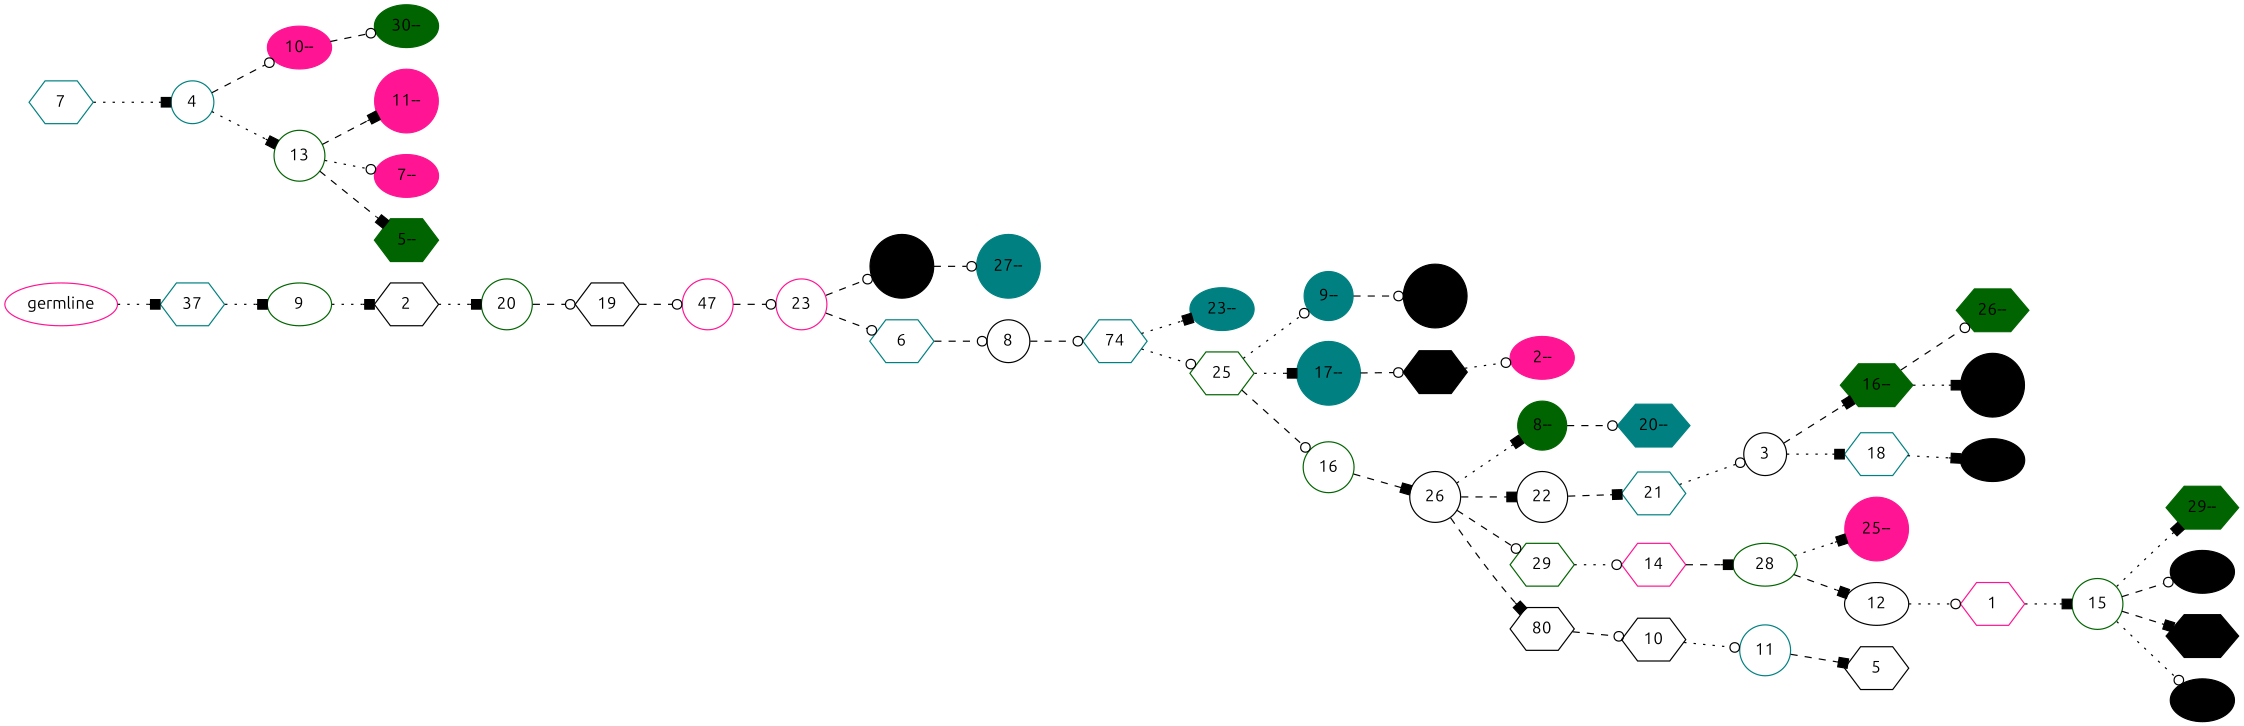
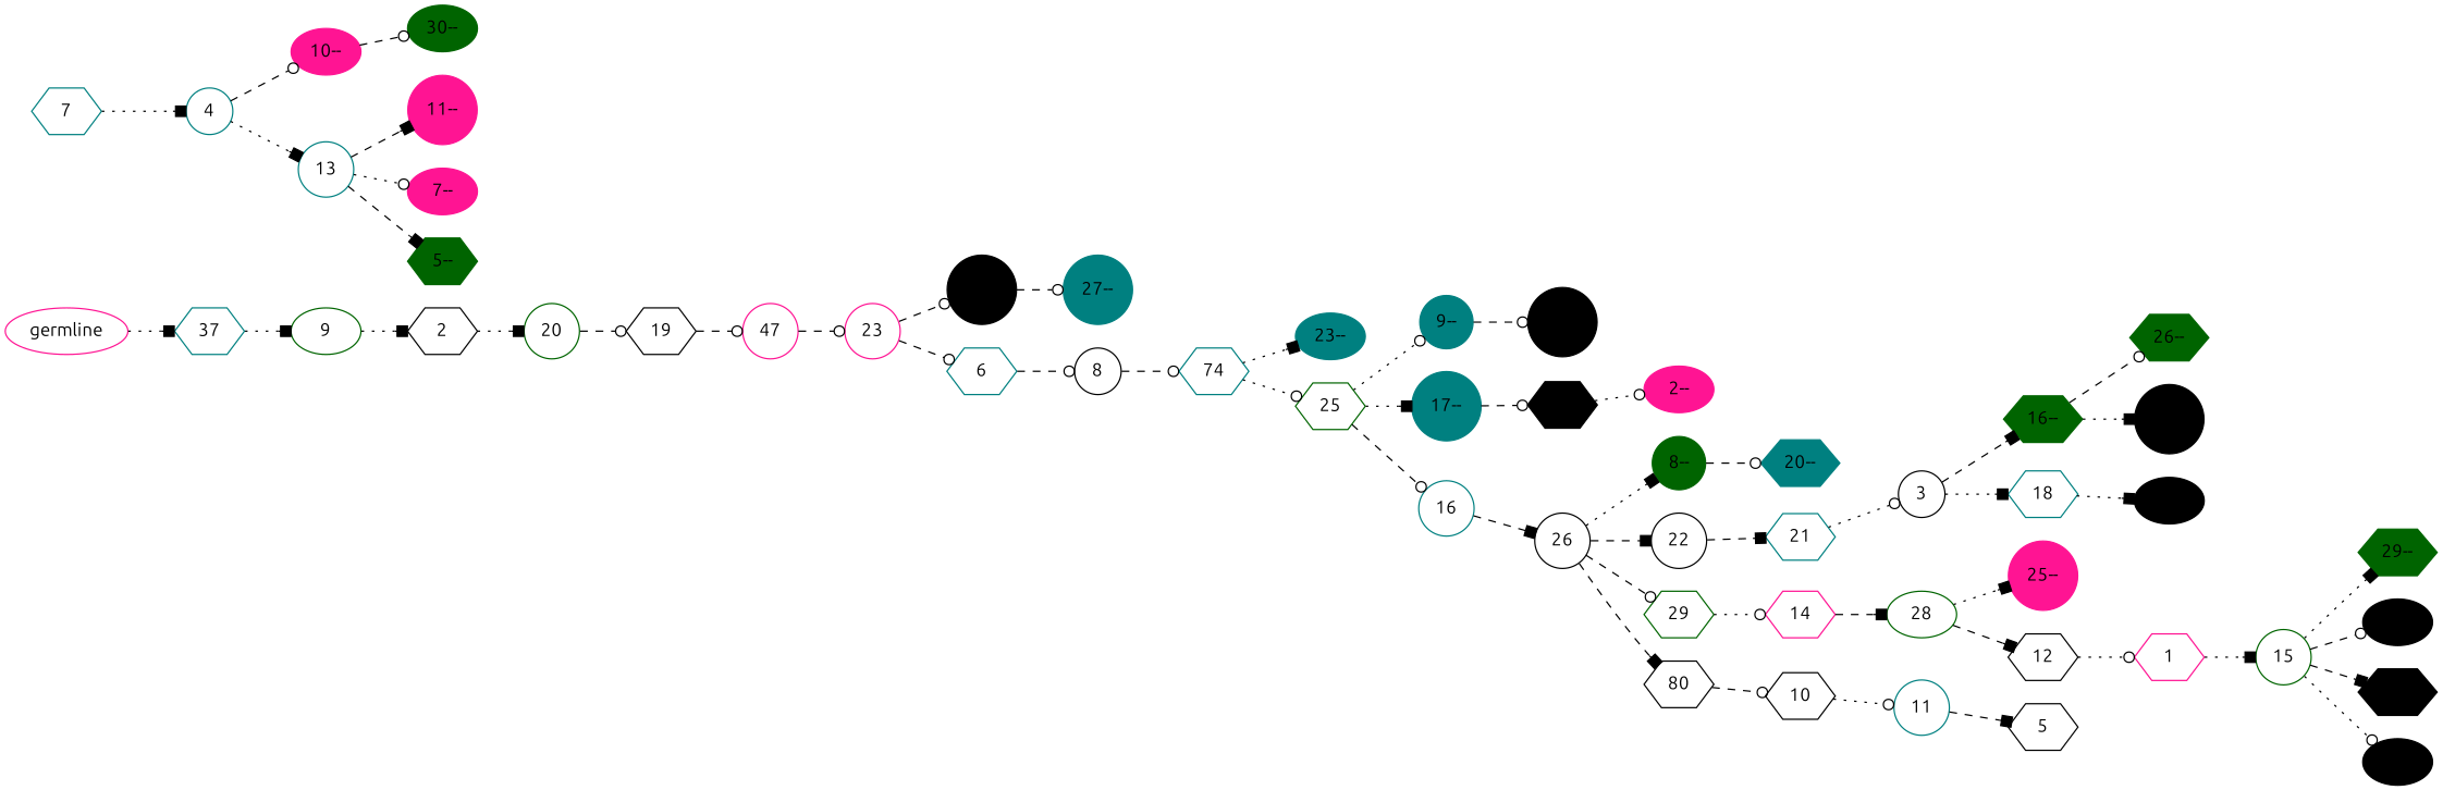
  digraph {
    fontname=Ubuntu
    rankdir=LR
    node [color=black fontname=Ubuntu shape=hexagon]
    edge [arrowhead=odot fontname=Ubuntu style=dashed]
    n1 [color=deeppink label=germline shape=ellipse]
    n2 [color=teal label=37]
    n3 [color=darkgreen label=9 shape=ellipse]
    n4 [label=2]
    n5 [color=darkgreen label=20 shape=circle]
    n6 [label=19]
    n7 [color=deeppink label=47 shape=circle]
    n8 [color=deeppink label=23 shape=circle]
    n9 [label="19--" shape=circle style=filled]
    n10 [color=teal label=6]
    n11 [color=teal label="27--" shape=circle style=filled]
    n12 [label=8 shape=circle]
    n13 [color=teal label=74]
    n14 [color=teal label="23--" shape=ellipse style=filled]
    n15 [color=darkgreen label=25]
    n16 [color=teal label="9--" shape=circle style=filled]
    n17 [color=teal label="17--" shape=circle style=filled]
-   n18 [color=darkgreen label=16 shape=circle]
+   n18 [color=teal label=16 shape=circle]
    n19 [label="24--" shape=circle style=filled]
    n20 [label="6--" style=filled]
    n21 [label=26 shape=circle]
    n22 [color=deeppink label="2--" shape=ellipse style=filled]
    n23 [color=darkgreen label="8--" shape=circle style=filled]
    n24 [label=22 shape=circle]
    n25 [color=darkgreen label=29]
    n26 [label=80]
    n27 [color=teal label="20--" style=filled]
    n28 [color=teal label=21]
    n29 [color=deeppink label=14]
    n30 [label=10]
    n31 [label=3 shape=circle]
    n32 [color=darkgreen label="16--" style=filled]
    n33 [color=teal label=18]
    n34 [color=darkgreen label="26--" style=filled]
    n35 [label="21--" shape=circle style=filled]
    n36 [label="3--" shape=ellipse style=filled]
    n37 [color=darkgreen label=28 shape=ellipse]
    n38 [color=deeppink label="25--" shape=circle style=filled]
-   n39 [label=12 shape=ellipse]
+   n39 [label=12]
    n40 [color=deeppink label=1]
    n41 [color=darkgreen label=15 shape=circle]
    n42 [color=darkgreen label="29--" style=filled]
    n43 [label="14--" shape=ellipse style=filled]
    n44 [label="28--" style=filled]
    n45 [label="1--" shape=ellipse style=filled]
    n46 [color=teal label=11 shape=circle]
    n47 [label=5]
    n48 [color=teal label=7]
    n49 [color=teal label=4 shape=circle]
    n50 [color=deeppink label="10--" shape=ellipse style=filled]
-   n51 [color=darkgreen label=13 shape=circle]
+   n51 [color=teal label=13 shape=circle]
    n52 [color=darkgreen label="30--" shape=ellipse style=filled]
    n53 [color=deeppink label="11--" shape=circle style=filled]
    n54 [color=deeppink label="7--" shape=ellipse style=filled]
    n55 [color=darkgreen label="5--" style=filled]
    n1 -> n2 [arrowhead=box style=dotted]
    n2 -> n3 [arrowhead=box style=dotted]
    n3 -> n4 [arrowhead=box style=dotted]
    n4 -> n5 [arrowhead=box style=dotted]
    n5 -> n6
    n6 -> n7
    n7 -> n8
    n8 -> n9
    n8 -> n10
    n9 -> n11
    n10 -> n12
    n12 -> n13
    n13 -> n14 [arrowhead=box style=dotted]
    n13 -> n15 [style=dotted]
    n15 -> n16 [style=dotted]
    n15 -> n17 [arrowhead=box style=dotted]
    n15 -> n18
    n16 -> n19
    n17 -> n20
    n18 -> n21 [arrowhead=box]
    n20 -> n22 [style=dotted]
    n21 -> n23 [arrowhead=box style=dotted]
    n21 -> n24 [arrowhead=box]
    n21 -> n25
    n21 -> n26 [arrowhead=box]
    n23 -> n27
    n24 -> n28 [arrowhead=box]
    n25 -> n29 [style=dotted]
    n26 -> n30
    n28 -> n31 [style=dotted]
    n29 -> n37 [arrowhead=box]
    n30 -> n46 [style=dotted]
    n31 -> n32 [arrowhead=box]
    n31 -> n33 [arrowhead=box style=dotted]
    n32 -> n34
    n32 -> n35 [arrowhead=box style=dotted]
    n33 -> n36 [arrowhead=box style=dotted]
    n37 -> n38 [arrowhead=box style=dotted]
    n37 -> n39 [arrowhead=box]
    n39 -> n40 [style=dotted]
    n40 -> n41 [arrowhead=box style=dotted]
    n41 -> n42 [arrowhead=box style=dotted]
    n41 -> n43
    n41 -> n44 [arrowhead=box]
    n41 -> n45 [style=dotted]
    n46 -> n47 [arrowhead=box]
    n48 -> n49 [arrowhead=box style=dotted]
    n49 -> n50
    n49 -> n51 [arrowhead=box style=dotted]
    n50 -> n52
    n51 -> n53 [arrowhead=box]
    n51 -> n54 [style=dotted]
    n51 -> n55 [arrowhead=box]
  }
